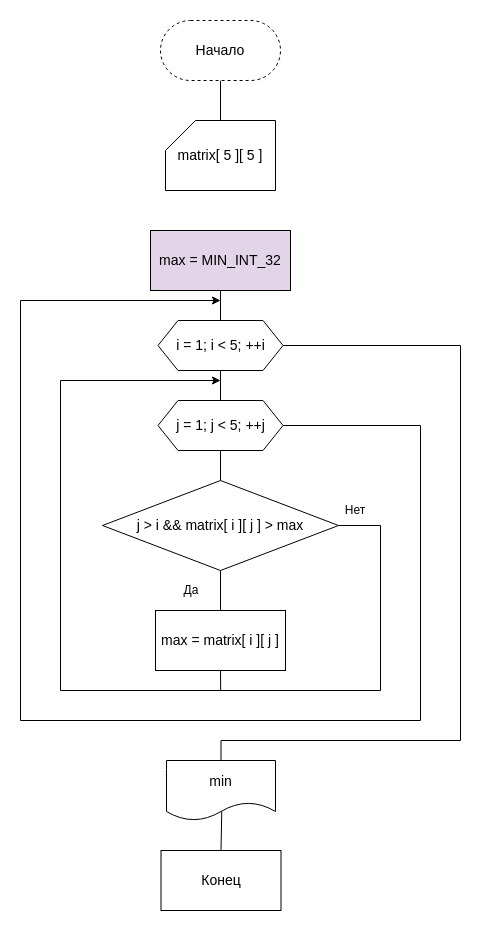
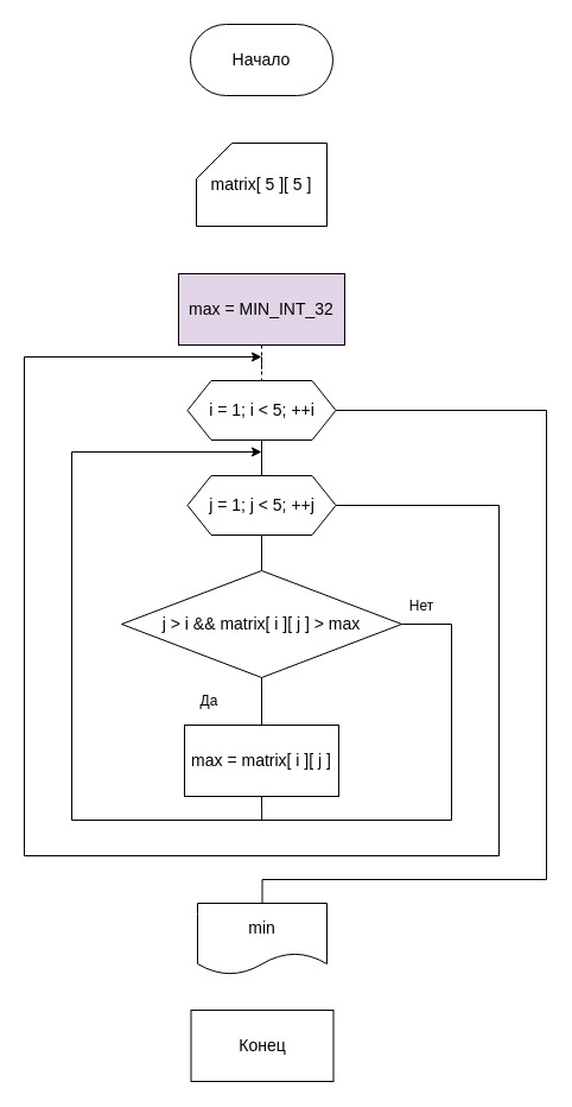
  <mxCell id="0" />
  <mxCell id="1" parent="0" />
- <mxCell id="2" style="edgeStyle=orthogonalEdgeStyle;rounded=0;orthogonalLoop=1;jettySize=auto;html=1;entryX=0.5;entryY=0;entryDx=0;entryDy=0;entryPerimeter=0;endArrow=none;endFill=0;" parent="1" source="3" target="5" edge="1"><mxGeometry relative="1" as="geometry" /></mxCell>
- <mxCell id="3" value="Начало" style="rounded=1;whiteSpace=wrap;html=1;arcSize=50;fontSize=14;dashed=1;" parent="1" vertex="1"><mxGeometry x="160" y="20" width="120" height="60" as="geometry" /></mxCell>
+ <mxCell id="3" value="Начало" style="rounded=1;whiteSpace=wrap;html=1;arcSize=50;fontSize=14;" parent="1" vertex="1"><mxGeometry x="160" y="20" width="120" height="60" as="geometry" /></mxCell>
  <mxCell id="4" value="Конец" style="whiteSpace=wrap;html=1;arcSize=50;fontSize=14;rounded=0;" parent="1" vertex="1"><mxGeometry x="160.5" y="850" width="120" height="60" as="geometry" /></mxCell>
  <mxCell id="5" value="matrix[ 5 ][ 5 ]" style="shape=card;whiteSpace=wrap;html=1;fontSize=14;" parent="1" vertex="1"><mxGeometry x="165" y="120" width="110" height="70" as="geometry" /></mxCell>
  <mxCell id="6" style="edgeStyle=orthogonalEdgeStyle;rounded=0;orthogonalLoop=1;jettySize=auto;html=1;entryX=0.5;entryY=0;entryDx=0;entryDy=0;endArrow=none;endFill=0;" parent="1" source="8" target="11" edge="1"><mxGeometry relative="1" as="geometry" /></mxCell>
  <mxCell id="7" style="edgeStyle=orthogonalEdgeStyle;rounded=0;orthogonalLoop=1;jettySize=auto;html=1;entryX=0.5;entryY=0;entryDx=0;entryDy=0;endArrow=none;endFill=0;" parent="1" source="8" target="20" edge="1"><mxGeometry relative="1" as="geometry"><Array as="points"><mxPoint x="460" y="345" /><mxPoint x="460" y="740" /><mxPoint x="221" y="740" /></Array></mxGeometry></mxCell>
  <mxCell id="8" value="i = 1; i &amp;lt; 5; ++i" style="shape=hexagon;perimeter=hexagonPerimeter2;whiteSpace=wrap;html=1;fixedSize=1;fontSize=14;" parent="1" vertex="1"><mxGeometry x="157.5" y="320" width="125" height="50" as="geometry" /></mxCell>
  <mxCell id="9" style="edgeStyle=orthogonalEdgeStyle;rounded=0;orthogonalLoop=1;jettySize=auto;html=1;entryX=0.5;entryY=0;entryDx=0;entryDy=0;endArrow=none;endFill=0;" parent="1" source="11" target="14" edge="1"><mxGeometry relative="1" as="geometry" /></mxCell>
  <mxCell id="10" style="edgeStyle=orthogonalEdgeStyle;rounded=0;orthogonalLoop=1;jettySize=auto;html=1;" parent="1" source="11" edge="1"><mxGeometry relative="1" as="geometry"><mxPoint x="220" y="300" as="targetPoint" /><Array as="points"><mxPoint x="420" y="425" /><mxPoint x="420" y="720" /><mxPoint x="20" y="720" /><mxPoint x="20" y="300" /></Array></mxGeometry></mxCell>
  <mxCell id="11" value="j = 1; j &amp;lt; 5; ++j" style="shape=hexagon;perimeter=hexagonPerimeter2;whiteSpace=wrap;html=1;fixedSize=1;fontSize=14;" parent="1" vertex="1"><mxGeometry x="157.5" y="400" width="125" height="50" as="geometry" /></mxCell>
  <mxCell id="12" style="edgeStyle=orthogonalEdgeStyle;rounded=0;orthogonalLoop=1;jettySize=auto;html=1;entryX=0.5;entryY=0;entryDx=0;entryDy=0;endArrow=none;endFill=0;" parent="1" source="14" target="18" edge="1"><mxGeometry relative="1" as="geometry" /></mxCell>
  <mxCell id="13" style="edgeStyle=orthogonalEdgeStyle;rounded=0;orthogonalLoop=1;jettySize=auto;html=1;" parent="1" source="14" edge="1"><mxGeometry relative="1" as="geometry"><mxPoint x="220" y="380" as="targetPoint" /><Array as="points"><mxPoint x="380" y="525" /><mxPoint x="380" y="690" /><mxPoint x="60" y="690" /><mxPoint x="60" y="380" /></Array></mxGeometry></mxCell>
  <mxCell id="14" value="j &amp;gt; i &amp;amp;&amp;amp; matrix[ i ][ j ] &amp;gt; max" style="rhombus;whiteSpace=wrap;html=1;fontSize=14;" parent="1" vertex="1"><mxGeometry x="102" y="480" width="236" height="90" as="geometry" /></mxCell>
- <mxCell id="15" style="edgeStyle=orthogonalEdgeStyle;rounded=0;orthogonalLoop=1;jettySize=auto;html=1;entryX=0.5;entryY=0;entryDx=0;entryDy=0;endArrow=none;endFill=0;" parent="1" source="16" target="8" edge="1"><mxGeometry relative="1" as="geometry" /></mxCell>
+ <mxCell id="15" style="edgeStyle=orthogonalEdgeStyle;rounded=0;orthogonalLoop=1;jettySize=auto;html=1;entryX=0.5;entryY=0;entryDx=0;entryDy=0;endArrow=none;endFill=0;dashed=1;" parent="1" source="16" target="8" edge="1"><mxGeometry relative="1" as="geometry" /></mxCell>
  <mxCell id="16" value="max = MIN_INT_32" style="rounded=0;whiteSpace=wrap;html=1;fontSize=14;fillColor=#e1d5e7;" parent="1" vertex="1"><mxGeometry x="150" y="230" width="140" height="60" as="geometry" /></mxCell>
  <mxCell id="17" style="edgeStyle=orthogonalEdgeStyle;rounded=0;orthogonalLoop=1;jettySize=auto;html=1;exitX=0.5;exitY=1;exitDx=0;exitDy=0;endArrow=none;endFill=0;" parent="1" source="18" edge="1"><mxGeometry relative="1" as="geometry"><mxPoint x="220.167" y="690" as="targetPoint" /></mxGeometry></mxCell>
  <mxCell id="18" value="max = matrix[ i ][ j ]" style="rounded=0;whiteSpace=wrap;html=1;fontSize=14;" parent="1" vertex="1"><mxGeometry x="155" y="610" width="130" height="60" as="geometry" /></mxCell>
- <mxCell id="19" style="edgeStyle=orthogonalEdgeStyle;rounded=0;orthogonalLoop=1;jettySize=auto;html=1;entryX=0.5;entryY=0;entryDx=0;entryDy=0;exitX=0.507;exitY=0.847;exitDx=0;exitDy=0;exitPerimeter=0;endArrow=none;endFill=0;" parent="1" source="20" target="4" edge="1"><mxGeometry relative="1" as="geometry" /></mxCell>
  <mxCell id="20" value="min" style="shape=document;whiteSpace=wrap;html=1;boundedLbl=1;fontSize=14;" parent="1" vertex="1"><mxGeometry x="166" y="760" width="109" height="60" as="geometry" /></mxCell>
- <mxCell id="21" value="Да" style="text;html=1;strokeColor=none;fillColor=none;align=center;verticalAlign=middle;whiteSpace=wrap;rounded=0;" parent="1" vertex="1"><mxGeometry x="166" y="580" width="50" height="20" as="geometry" /></mxCell>
+ <mxCell id="21" value="Да" style="text;html=1;strokeColor=none;fillColor=none;align=center;verticalAlign=middle;whiteSpace=wrap;rounded=0;" parent="1" vertex="1"><mxGeometry x="151" y="580" width="50" height="20" as="geometry" /></mxCell>
  <mxCell id="22" value="Нет" style="text;html=1;strokeColor=none;fillColor=none;align=center;verticalAlign=middle;whiteSpace=wrap;rounded=0;" parent="1" vertex="1"><mxGeometry x="330" y="500" width="50" height="20" as="geometry" /></mxCell>
